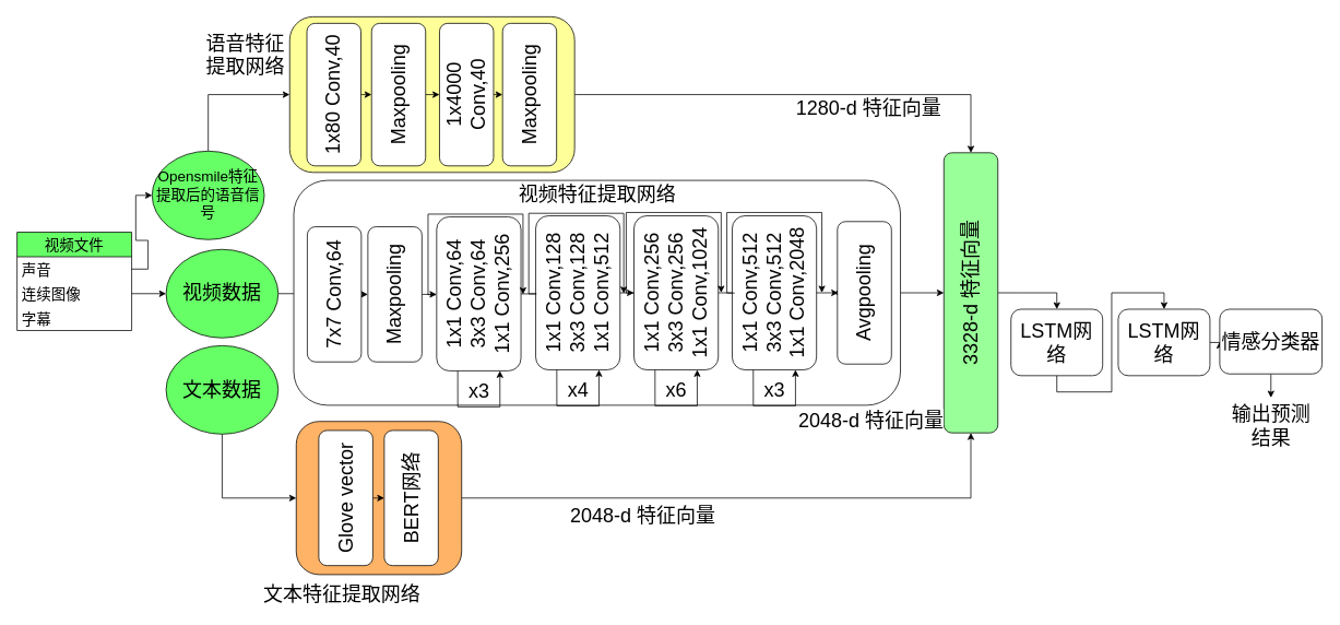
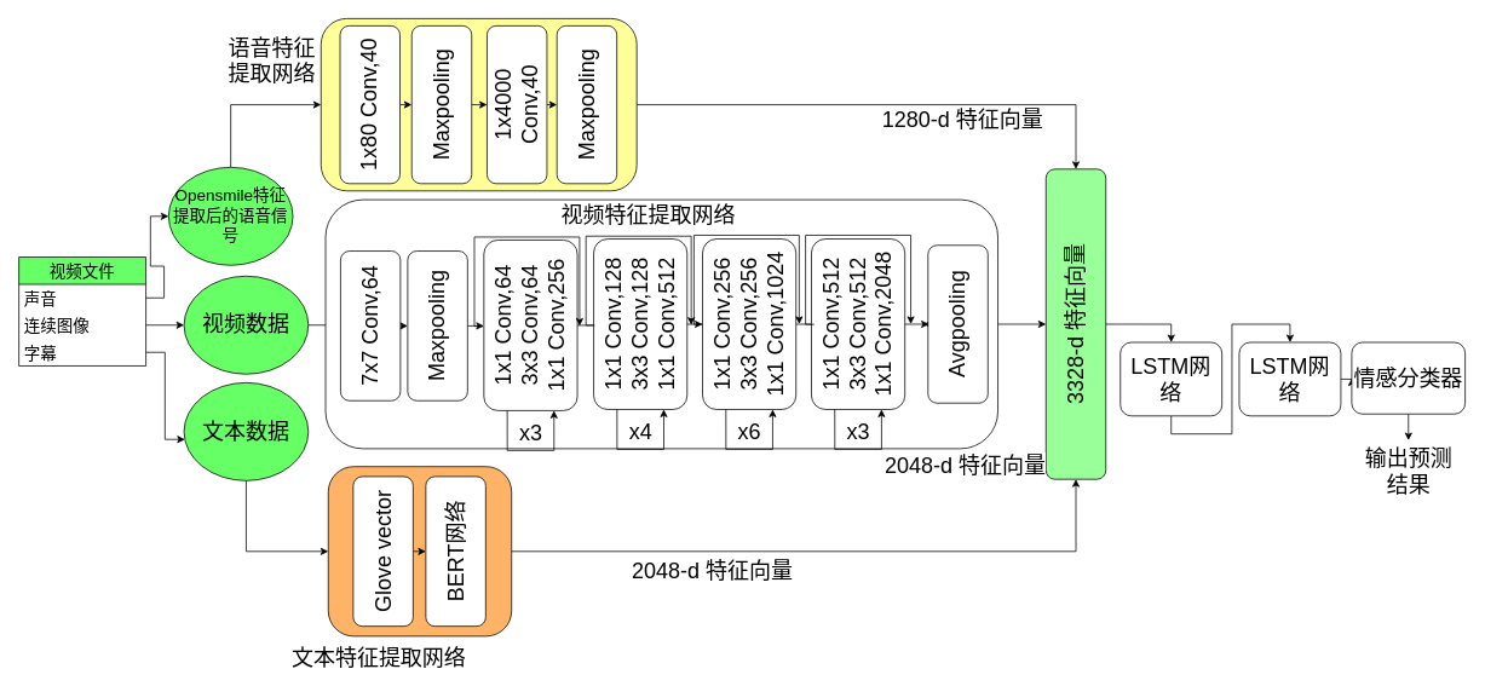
  <mxCell id="0" />
  <mxCell id="1" parent="0" />
  <mxCell id="2" style="edgeStyle=orthogonalEdgeStyle;rounded=0;orthogonalLoop=1;jettySize=auto;html=1;exitX=0.5;exitY=0;exitDx=0;exitDy=0;entryX=0;entryY=0.5;entryDx=0;entryDy=0;fontSize=24;" edge="1" parent="1" source="3" target="17"><mxGeometry relative="1" as="geometry" /></mxCell>
  <mxCell id="3" value="&lt;font style=&quot;font-size: 18px&quot;&gt;Opensmile特征提取后的语音信号&lt;/font&gt;" style="ellipse;whiteSpace=wrap;html=1;fillColor=#66FF66;" vertex="1" parent="1"><mxGeometry x="185" y="184" width="137" height="108" as="geometry" /></mxCell>
  <mxCell id="4" value="视频文件" style="swimlane;fontStyle=0;childLayout=stackLayout;horizontal=1;startSize=30;horizontalStack=0;resizeParent=1;resizeParentMax=0;resizeLast=0;collapsible=1;marginBottom=0;fontSize=18;fillColor=#66FF66;" vertex="1" parent="1"><mxGeometry x="20" y="283" width="140" height="120" as="geometry"><mxRectangle x="48" y="318" width="99" height="30" as="alternateBounds" /></mxGeometry></mxCell>
  <mxCell id="5" value="声音" style="text;strokeColor=none;fillColor=none;align=left;verticalAlign=middle;spacingLeft=4;spacingRight=4;overflow=hidden;points=[[0,0.5],[1,0.5]];portConstraint=eastwest;rotatable=0;fontSize=18;" vertex="1" parent="4"><mxGeometry y="30" width="140" height="30" as="geometry" /></mxCell>
  <mxCell id="6" value="连续图像" style="text;strokeColor=none;fillColor=none;align=left;verticalAlign=middle;spacingLeft=4;spacingRight=4;overflow=hidden;points=[[0,0.5],[1,0.5]];portConstraint=eastwest;rotatable=0;fontSize=18;" vertex="1" parent="4"><mxGeometry y="60" width="140" height="30" as="geometry" /></mxCell>
  <mxCell id="7" value="字幕" style="text;strokeColor=none;fillColor=none;align=left;verticalAlign=middle;spacingLeft=4;spacingRight=4;overflow=hidden;points=[[0,0.5],[1,0.5]];portConstraint=eastwest;rotatable=0;fontSize=18;" vertex="1" parent="4"><mxGeometry y="90" width="140" height="30" as="geometry" /></mxCell>
  <mxCell id="8" value="" style="edgeStyle=orthogonalEdgeStyle;rounded=0;orthogonalLoop=1;jettySize=auto;html=1;fontSize=24;" edge="1" parent="1" source="9" target="31"><mxGeometry relative="1" as="geometry" /></mxCell>
  <mxCell id="9" value="&lt;font style=&quot;font-size: 24px&quot;&gt;视频数据&lt;/font&gt;" style="ellipse;whiteSpace=wrap;html=1;fillColor=#66FF66;" vertex="1" parent="1"><mxGeometry x="202" y="304" width="137" height="108" as="geometry" /></mxCell>
  <mxCell id="10" style="edgeStyle=orthogonalEdgeStyle;rounded=0;orthogonalLoop=1;jettySize=auto;html=1;exitX=0.5;exitY=1;exitDx=0;exitDy=0;entryX=0;entryY=0.5;entryDx=0;entryDy=0;fontSize=24;" edge="1" parent="1" source="11" target="55"><mxGeometry relative="1" as="geometry" /></mxCell>
  <mxCell id="11" value="&lt;font style=&quot;font-size: 24px&quot;&gt;文本数据&lt;/font&gt;" style="ellipse;whiteSpace=wrap;html=1;fillColor=#66FF66;" vertex="1" parent="1"><mxGeometry x="202" y="421.5" width="137" height="108" as="geometry" /></mxCell>
+ <mxCell id="12" style="edgeStyle=orthogonalEdgeStyle;rounded=0;orthogonalLoop=1;jettySize=auto;html=1;entryX=0.007;entryY=0.579;entryDx=0;entryDy=0;entryPerimeter=0;fontSize=18;" edge="1" parent="1" source="7" target="11"><mxGeometry relative="1" as="geometry" /></mxCell>
  <mxCell id="13" style="edgeStyle=orthogonalEdgeStyle;rounded=0;orthogonalLoop=1;jettySize=auto;html=1;entryX=0;entryY=0.5;entryDx=0;entryDy=0;fontSize=18;" edge="1" parent="1" source="5" target="3"><mxGeometry relative="1" as="geometry" /></mxCell>
  <mxCell id="14" style="edgeStyle=orthogonalEdgeStyle;rounded=0;orthogonalLoop=1;jettySize=auto;html=1;exitX=1;exitY=0.5;exitDx=0;exitDy=0;entryX=0;entryY=0.5;entryDx=0;entryDy=0;fontSize=18;" edge="1" parent="1" source="6" target="9"><mxGeometry relative="1" as="geometry" /></mxCell>
  <mxCell id="15" style="edgeStyle=orthogonalEdgeStyle;rounded=0;orthogonalLoop=1;jettySize=auto;html=1;exitX=1;exitY=0.5;exitDx=0;exitDy=0;entryX=1;entryY=0.5;entryDx=0;entryDy=0;fontSize=24;" edge="1" parent="1" source="17" target="60"><mxGeometry relative="1" as="geometry" /></mxCell>
  <mxCell id="16" value="1280-d 特征向量" style="edgeLabel;html=1;align=center;verticalAlign=middle;resizable=0;points=[];fontSize=24;" vertex="1" connectable="0" parent="15"><mxGeometry x="0.289" y="-2" relative="1" as="geometry"><mxPoint y="14" as="offset" /></mxGeometry></mxCell>
  <mxCell id="17" value="" style="rounded=1;whiteSpace=wrap;html=1;fontSize=24;fillColor=#FFFF99;" vertex="1" parent="1"><mxGeometry x="353" y="20" width="348" height="190" as="geometry" /></mxCell>
  <mxCell id="18" style="edgeStyle=orthogonalEdgeStyle;rounded=0;orthogonalLoop=1;jettySize=auto;html=1;exitX=0.5;exitY=1;exitDx=0;exitDy=0;entryX=0.5;entryY=0;entryDx=0;entryDy=0;fontSize=24;" edge="1" parent="1" source="19" target="21"><mxGeometry relative="1" as="geometry" /></mxCell>
  <mxCell id="19" value="1x80 Conv,40" style="rounded=1;whiteSpace=wrap;html=1;fontSize=24;fillColor=#FFFFFF;rotation=-90;" vertex="1" parent="1"><mxGeometry x="320" y="82" width="174" height="66" as="geometry" /></mxCell>
  <mxCell id="20" style="edgeStyle=orthogonalEdgeStyle;rounded=0;orthogonalLoop=1;jettySize=auto;html=1;exitX=0.5;exitY=1;exitDx=0;exitDy=0;entryX=0.5;entryY=0;entryDx=0;entryDy=0;fontSize=24;" edge="1" parent="1" source="21" target="23"><mxGeometry relative="1" as="geometry" /></mxCell>
  <mxCell id="21" value="Maxpooling" style="rounded=1;whiteSpace=wrap;html=1;fontSize=24;fillColor=#FFFFFF;rotation=-90;" vertex="1" parent="1"><mxGeometry x="399" y="82" width="174" height="66" as="geometry" /></mxCell>
  <mxCell id="22" style="edgeStyle=orthogonalEdgeStyle;rounded=0;orthogonalLoop=1;jettySize=auto;html=1;exitX=0.5;exitY=1;exitDx=0;exitDy=0;entryX=0.5;entryY=0;entryDx=0;entryDy=0;fontSize=24;" edge="1" parent="1" source="23" target="24"><mxGeometry relative="1" as="geometry" /></mxCell>
  <mxCell id="23" value="1x4000 Conv,40" style="rounded=1;whiteSpace=wrap;html=1;fontSize=24;fillColor=#FFFFFF;rotation=-90;" vertex="1" parent="1"><mxGeometry x="482" y="82" width="174" height="66" as="geometry" /></mxCell>
  <mxCell id="24" value="Maxpooling" style="rounded=1;whiteSpace=wrap;html=1;fontSize=24;fillColor=#FFFFFF;rotation=-90;" vertex="1" parent="1"><mxGeometry x="559" y="82" width="174" height="66" as="geometry" /></mxCell>
  <mxCell id="25" value="语音特征提取网络" style="text;html=1;strokeColor=none;fillColor=none;align=center;verticalAlign=middle;whiteSpace=wrap;rounded=0;fontSize=24;" vertex="1" parent="1"><mxGeometry x="240" y="52" width="118" height="30" as="geometry" /></mxCell>
  <mxCell id="26" style="edgeStyle=orthogonalEdgeStyle;rounded=0;orthogonalLoop=1;jettySize=auto;html=1;exitX=1;exitY=0.5;exitDx=0;exitDy=0;entryX=0.5;entryY=0;entryDx=0;entryDy=0;fontSize=24;" edge="1" parent="1" source="27" target="60"><mxGeometry relative="1" as="geometry" /></mxCell>
  <mxCell id="27" value="" style="rounded=1;whiteSpace=wrap;html=1;fontSize=24;fillColor=#FFFFFF;" vertex="1" parent="1"><mxGeometry x="358" y="219.73" width="741" height="274.5" as="geometry" /></mxCell>
  <mxCell id="28" style="edgeStyle=orthogonalEdgeStyle;rounded=0;orthogonalLoop=1;jettySize=auto;html=1;exitX=0.5;exitY=1;exitDx=0;exitDy=0;entryX=0.5;entryY=0;entryDx=0;entryDy=0;fontSize=24;" edge="1" parent="1" source="29" target="31"><mxGeometry relative="1" as="geometry" /></mxCell>
  <mxCell id="29" value="7x7 Conv,64" style="rounded=1;whiteSpace=wrap;html=1;fontSize=24;fillColor=#FFFFFF;rotation=-90;" vertex="1" parent="1"><mxGeometry x="325" y="325.85" width="165" height="66" as="geometry" /></mxCell>
  <mxCell id="30" style="edgeStyle=orthogonalEdgeStyle;rounded=0;orthogonalLoop=1;jettySize=auto;html=1;exitX=0.5;exitY=1;exitDx=0;exitDy=0;entryX=0.5;entryY=0;entryDx=0;entryDy=0;fontSize=24;" edge="1" parent="1" source="31" target="33"><mxGeometry relative="1" as="geometry" /></mxCell>
  <mxCell id="31" value="Maxpooling" style="rounded=1;whiteSpace=wrap;html=1;fontSize=24;fillColor=#FFFFFF;rotation=-90;" vertex="1" parent="1"><mxGeometry x="399" y="325.85" width="165" height="66" as="geometry" /></mxCell>
  <mxCell id="32" value="" style="edgeStyle=orthogonalEdgeStyle;rounded=0;orthogonalLoop=1;jettySize=auto;html=1;fontSize=24;" edge="1" parent="1" source="33" target="40"><mxGeometry relative="1" as="geometry" /></mxCell>
  <mxCell id="33" value="&lt;div&gt;1x1 Conv,64&lt;/div&gt;&lt;div&gt;3x3 Conv,64&lt;/div&gt;&lt;div&gt;1x1 Conv,256&lt;br&gt;&lt;/div&gt;" style="rounded=1;whiteSpace=wrap;html=1;fontSize=24;fillColor=#FFFFFF;rotation=-90;" vertex="1" parent="1"><mxGeometry x="490" y="306.73" width="188" height="103" as="geometry" /></mxCell>
  <mxCell id="34" value="" style="endArrow=classic;html=1;rounded=0;fontSize=24;exitX=0;exitY=0.25;exitDx=0;exitDy=0;entryX=0;entryY=0.75;entryDx=0;entryDy=0;edgeStyle=orthogonalEdgeStyle;" edge="1" parent="1" source="33" target="33"><mxGeometry width="50" height="50" relative="1" as="geometry"><mxPoint x="539" y="486.23" as="sourcePoint" /><mxPoint x="642" y="486.23" as="targetPoint" /><Array as="points"><mxPoint x="558" y="496.23" /><mxPoint x="610" y="496.23" /></Array></mxGeometry></mxCell>
  <mxCell id="35" value="x3" style="edgeLabel;html=1;align=center;verticalAlign=middle;resizable=0;points=[];fontSize=24;fillColor=#FFCC99;" vertex="1" connectable="0" parent="34"><mxGeometry x="0.373" y="15" relative="1" as="geometry"><mxPoint x="-11" y="-19" as="offset" /></mxGeometry></mxCell>
  <mxCell id="36" value="&lt;div&gt;1x1 Conv,128&lt;/div&gt;&lt;div&gt;3x3 Conv,128&lt;/div&gt;&lt;div&gt;1x1 Conv,512&lt;br&gt;&lt;/div&gt;" style="rounded=1;whiteSpace=wrap;html=1;fontSize=24;fillColor=#FFFFFF;rotation=-90;" vertex="1" parent="1"><mxGeometry x="611" y="305.48" width="188" height="103" as="geometry" /></mxCell>
  <mxCell id="37" value="" style="endArrow=classic;html=1;rounded=0;fontSize=24;exitX=0;exitY=0.25;exitDx=0;exitDy=0;entryX=0;entryY=0.75;entryDx=0;entryDy=0;edgeStyle=orthogonalEdgeStyle;" edge="1" parent="1" source="36" target="36"><mxGeometry width="50" height="50" relative="1" as="geometry"><mxPoint x="660" y="484.98" as="sourcePoint" /><mxPoint x="763" y="484.98" as="targetPoint" /><Array as="points"><mxPoint x="679" y="494.98" /><mxPoint x="731" y="494.98" /></Array></mxGeometry></mxCell>
  <mxCell id="38" value="x4" style="edgeLabel;html=1;align=center;verticalAlign=middle;resizable=0;points=[];fontSize=24;fillColor=#FFCC99;" vertex="1" connectable="0" parent="37"><mxGeometry x="0.373" y="15" relative="1" as="geometry"><mxPoint x="-11" y="-19" as="offset" /></mxGeometry></mxCell>
  <mxCell id="39" value="" style="edgeStyle=orthogonalEdgeStyle;rounded=0;orthogonalLoop=1;jettySize=auto;html=1;fontSize=24;" edge="1" parent="1" source="40" target="46"><mxGeometry relative="1" as="geometry" /></mxCell>
  <mxCell id="40" value="&lt;div&gt;1x1 Conv,256&lt;/div&gt;&lt;div&gt;3x3 Conv,256&lt;/div&gt;&lt;div&gt;1x1 Conv,1024&lt;br&gt;&lt;/div&gt;" style="rounded=1;whiteSpace=wrap;html=1;fontSize=24;fillColor=#FFFFFF;rotation=-90;" vertex="1" parent="1"><mxGeometry x="731" y="305.48" width="188" height="103" as="geometry" /></mxCell>
  <mxCell id="41" value="" style="endArrow=classic;html=1;rounded=0;fontSize=24;exitX=0;exitY=0.25;exitDx=0;exitDy=0;entryX=0;entryY=0.75;entryDx=0;entryDy=0;edgeStyle=orthogonalEdgeStyle;" edge="1" parent="1" source="40" target="40"><mxGeometry width="50" height="50" relative="1" as="geometry"><mxPoint x="787" y="484.98" as="sourcePoint" /><mxPoint x="890" y="484.98" as="targetPoint" /><Array as="points"><mxPoint x="799" y="494.85" /><mxPoint x="851" y="494.85" /></Array></mxGeometry></mxCell>
  <mxCell id="42" value="x6" style="edgeLabel;html=1;align=center;verticalAlign=middle;resizable=0;points=[];fontSize=24;fillColor=#FFCC99;" vertex="1" connectable="0" parent="41"><mxGeometry x="0.373" y="15" relative="1" as="geometry"><mxPoint x="-11" y="-19" as="offset" /></mxGeometry></mxCell>
  <mxCell id="43" value="&lt;div&gt;1x1 Conv,512&lt;/div&gt;&lt;div&gt;3x3 Conv,512&lt;/div&gt;&lt;div&gt;1x1 Conv,2048&lt;br&gt;&lt;/div&gt;" style="rounded=1;whiteSpace=wrap;html=1;fontSize=24;fillColor=#FFFFFF;rotation=-90;" vertex="1" parent="1"><mxGeometry x="851" y="305.48" width="188" height="103" as="geometry" /></mxCell>
  <mxCell id="44" value="" style="endArrow=classic;html=1;rounded=0;fontSize=24;exitX=0;exitY=0.25;exitDx=0;exitDy=0;entryX=0;entryY=0.75;entryDx=0;entryDy=0;edgeStyle=orthogonalEdgeStyle;" edge="1" parent="1" source="43" target="43"><mxGeometry width="50" height="50" relative="1" as="geometry"><mxPoint x="908" y="484.98" as="sourcePoint" /><mxPoint x="1011" y="484.98" as="targetPoint" /><Array as="points"><mxPoint x="919" y="494.85" /><mxPoint x="971" y="494.85" /></Array></mxGeometry></mxCell>
  <mxCell id="45" value="x3" style="edgeLabel;html=1;align=center;verticalAlign=middle;resizable=0;points=[];fontSize=24;fillColor=#FFCC99;" vertex="1" connectable="0" parent="44"><mxGeometry x="0.373" y="15" relative="1" as="geometry"><mxPoint x="-11" y="-19" as="offset" /></mxGeometry></mxCell>
  <mxCell id="46" value="" style="shape=waypoint;size=6;pointerEvents=1;points=[];fillColor=#FFFFFF;resizable=0;rotatable=0;perimeter=centerPerimeter;snapToPoint=1;rounded=1;fontSize=24;" vertex="1" parent="1"><mxGeometry x="1003" y="336.98" width="40" height="40" as="geometry" /></mxCell>
  <mxCell id="47" value="" style="endArrow=classic;html=1;rounded=0;fontSize=24;edgeStyle=orthogonalEdgeStyle;exitX=0.5;exitY=0;exitDx=0;exitDy=0;" edge="1" parent="1"><mxGeometry width="50" height="50" relative="1" as="geometry"><mxPoint x="531.5" y="359.23" as="sourcePoint" /><mxPoint x="638" y="358.85" as="targetPoint" /><Array as="points"><mxPoint x="522" y="358.85" /><mxPoint x="522" y="260.85" /><mxPoint x="638" y="260.85" /><mxPoint x="638" y="358.85" /></Array></mxGeometry></mxCell>
  <mxCell id="48" value="" style="endArrow=classic;html=1;rounded=0;fontSize=24;edgeStyle=orthogonalEdgeStyle;exitX=0.5;exitY=0;exitDx=0;exitDy=0;" edge="1" parent="1"><mxGeometry width="50" height="50" relative="1" as="geometry"><mxPoint x="654.5" y="358.23" as="sourcePoint" /><mxPoint x="761" y="357.85" as="targetPoint" /><Array as="points"><mxPoint x="645" y="357.85" /><mxPoint x="645" y="259.85" /><mxPoint x="761" y="259.85" /><mxPoint x="761" y="357.85" /></Array></mxGeometry></mxCell>
  <mxCell id="49" value="" style="endArrow=classic;html=1;rounded=0;fontSize=24;edgeStyle=orthogonalEdgeStyle;exitX=0.5;exitY=0;exitDx=0;exitDy=0;" edge="1" parent="1"><mxGeometry width="50" height="50" relative="1" as="geometry"><mxPoint x="773.5" y="357.23" as="sourcePoint" /><mxPoint x="880" y="356.85" as="targetPoint" /><Array as="points"><mxPoint x="764" y="356.85" /><mxPoint x="764" y="258.85" /><mxPoint x="880" y="258.85" /><mxPoint x="880" y="356.85" /></Array></mxGeometry></mxCell>
  <mxCell id="50" value="" style="endArrow=classic;html=1;rounded=0;fontSize=24;edgeStyle=orthogonalEdgeStyle;exitX=0.5;exitY=0;exitDx=0;exitDy=0;" edge="1" parent="1"><mxGeometry width="50" height="50" relative="1" as="geometry"><mxPoint x="896.5" y="357.23" as="sourcePoint" /><mxPoint x="1003" y="356.85" as="targetPoint" /><Array as="points"><mxPoint x="887" y="356.85" /><mxPoint x="887" y="258.85" /><mxPoint x="1003" y="258.85" /><mxPoint x="1003" y="356.85" /></Array></mxGeometry></mxCell>
  <mxCell id="51" value="Avgpooling" style="rounded=1;whiteSpace=wrap;html=1;fontSize=24;fillColor=#FFFFFF;rotation=-90;" vertex="1" parent="1"><mxGeometry x="968" y="323.98" width="174" height="66" as="geometry" /></mxCell>
- <mxCell id="52" value="视频特征提取网络" style="text;html=1;strokeColor=none;fillColor=none;align=center;verticalAlign=middle;whiteSpace=wrap;rounded=0;fontSize=24;" vertex="1" parent="1"><mxGeometry x="628.5" y="223" width="200" height="30" as="geometry" /></mxCell>
+ <mxCell id="52" value="视频特征提取网络" style="text;html=1;strokeColor=none;fillColor=none;align=center;verticalAlign=middle;whiteSpace=wrap;rounded=0;fontSize=24;" vertex="1" parent="1"><mxGeometry x="613.5" y="223" width="200" height="30" as="geometry" /></mxCell>
  <mxCell id="53" style="edgeStyle=orthogonalEdgeStyle;rounded=0;orthogonalLoop=1;jettySize=auto;html=1;exitX=1;exitY=0.5;exitDx=0;exitDy=0;entryX=0;entryY=0.5;entryDx=0;entryDy=0;fontSize=24;" edge="1" parent="1" source="55" target="60"><mxGeometry relative="1" as="geometry" /></mxCell>
  <mxCell id="54" value="2048-d 特征向量" style="edgeLabel;html=1;align=center;verticalAlign=middle;resizable=0;points=[];fontSize=24;" vertex="1" connectable="0" parent="53"><mxGeometry x="0.029" y="-2" relative="1" as="geometry"><mxPoint x="-141" y="20" as="offset" /></mxGeometry></mxCell>
  <mxCell id="55" value="" style="rounded=1;whiteSpace=wrap;html=1;fontSize=24;fillColor=#FFB366;" vertex="1" parent="1"><mxGeometry x="361" y="514" width="202" height="187" as="geometry" /></mxCell>
  <mxCell id="56" style="edgeStyle=orthogonalEdgeStyle;rounded=0;orthogonalLoop=1;jettySize=auto;html=1;exitX=0.5;exitY=1;exitDx=0;exitDy=0;entryX=0.5;entryY=0;entryDx=0;entryDy=0;fontSize=24;" edge="1" parent="1" source="57" target="58"><mxGeometry relative="1" as="geometry" /></mxCell>
  <mxCell id="57" value="Glove vector" style="rounded=1;whiteSpace=wrap;html=1;fontSize=24;fillColor=#FFFFFF;rotation=-90;" vertex="1" parent="1"><mxGeometry x="339" y="574.5" width="165" height="66" as="geometry" /></mxCell>
  <mxCell id="58" value="BERT网络" style="rounded=1;whiteSpace=wrap;html=1;fontSize=24;fillColor=#FFFFFF;rotation=-90;" vertex="1" parent="1"><mxGeometry x="419" y="574.5" width="165" height="66" as="geometry" /></mxCell>
  <mxCell id="59" style="edgeStyle=orthogonalEdgeStyle;rounded=0;orthogonalLoop=1;jettySize=auto;html=1;exitX=0.5;exitY=1;exitDx=0;exitDy=0;entryX=0.5;entryY=0;entryDx=0;entryDy=0;fontSize=24;" edge="1" parent="1" source="60" target="64"><mxGeometry relative="1" as="geometry" /></mxCell>
  <mxCell id="60" value="3328-d 特征向量" style="rounded=1;whiteSpace=wrap;html=1;fontSize=24;fillColor=#99FF99;rotation=-90;" vertex="1" parent="1"><mxGeometry x="1014" y="323.98" width="342" height="66" as="geometry" /></mxCell>
  <mxCell id="61" value="2048-d 特征向量" style="edgeLabel;html=1;align=center;verticalAlign=middle;resizable=0;points=[];fontSize=24;" vertex="1" connectable="0" parent="1"><mxGeometry x="1062.003" y="512" as="geometry" /></mxCell>
  <mxCell id="62" value="文本特征提取网络" style="text;html=1;strokeColor=none;fillColor=none;align=center;verticalAlign=middle;whiteSpace=wrap;rounded=0;fontSize=24;" vertex="1" parent="1"><mxGeometry x="317" y="711" width="200" height="30" as="geometry" /></mxCell>
  <mxCell id="63" style="edgeStyle=orthogonalEdgeStyle;rounded=0;orthogonalLoop=1;jettySize=auto;html=1;exitX=0.5;exitY=1;exitDx=0;exitDy=0;entryX=0.5;entryY=0;entryDx=0;entryDy=0;fontSize=24;" edge="1" parent="1" source="64" target="66"><mxGeometry relative="1" as="geometry"><Array as="points"><mxPoint x="1290" y="478" /><mxPoint x="1357" y="478" /><mxPoint x="1357" y="357" /><mxPoint x="1421" y="357" /></Array></mxGeometry></mxCell>
  <mxCell id="64" value="LSTM网络" style="rounded=1;whiteSpace=wrap;html=1;fontSize=24;fillColor=#FFFFFF;" vertex="1" parent="1"><mxGeometry x="1234" y="376.98" width="112" height="81.15" as="geometry" /></mxCell>
  <mxCell id="65" style="edgeStyle=orthogonalEdgeStyle;rounded=0;orthogonalLoop=1;jettySize=auto;html=1;exitX=1;exitY=0.5;exitDx=0;exitDy=0;entryX=0;entryY=0.5;entryDx=0;entryDy=0;fontSize=24;" edge="1" parent="1" source="66" target="68"><mxGeometry relative="1" as="geometry" /></mxCell>
  <mxCell id="66" value="LSTM网络" style="rounded=1;whiteSpace=wrap;html=1;fontSize=24;fillColor=#FFFFFF;" vertex="1" parent="1"><mxGeometry x="1365" y="376.98" width="112" height="81.15" as="geometry" /></mxCell>
  <mxCell id="67" style="edgeStyle=orthogonalEdgeStyle;rounded=0;orthogonalLoop=1;jettySize=auto;html=1;exitX=0.5;exitY=1;exitDx=0;exitDy=0;entryX=0.5;entryY=0;entryDx=0;entryDy=0;fontSize=24;" edge="1" parent="1" source="68" target="69"><mxGeometry relative="1" as="geometry" /></mxCell>
  <mxCell id="68" value="情感分类器" style="rounded=1;whiteSpace=wrap;html=1;fontSize=24;fillColor=#FFFFFF;" vertex="1" parent="1"><mxGeometry x="1489" y="377" width="125" height="79" as="geometry" /></mxCell>
  <mxCell id="69" value="输出预测结果" style="text;html=1;strokeColor=none;fillColor=none;align=center;verticalAlign=middle;whiteSpace=wrap;rounded=0;fontSize=24;" vertex="1" parent="1"><mxGeometry x="1493.5" y="485" width="116" height="70" as="geometry" /></mxCell>
